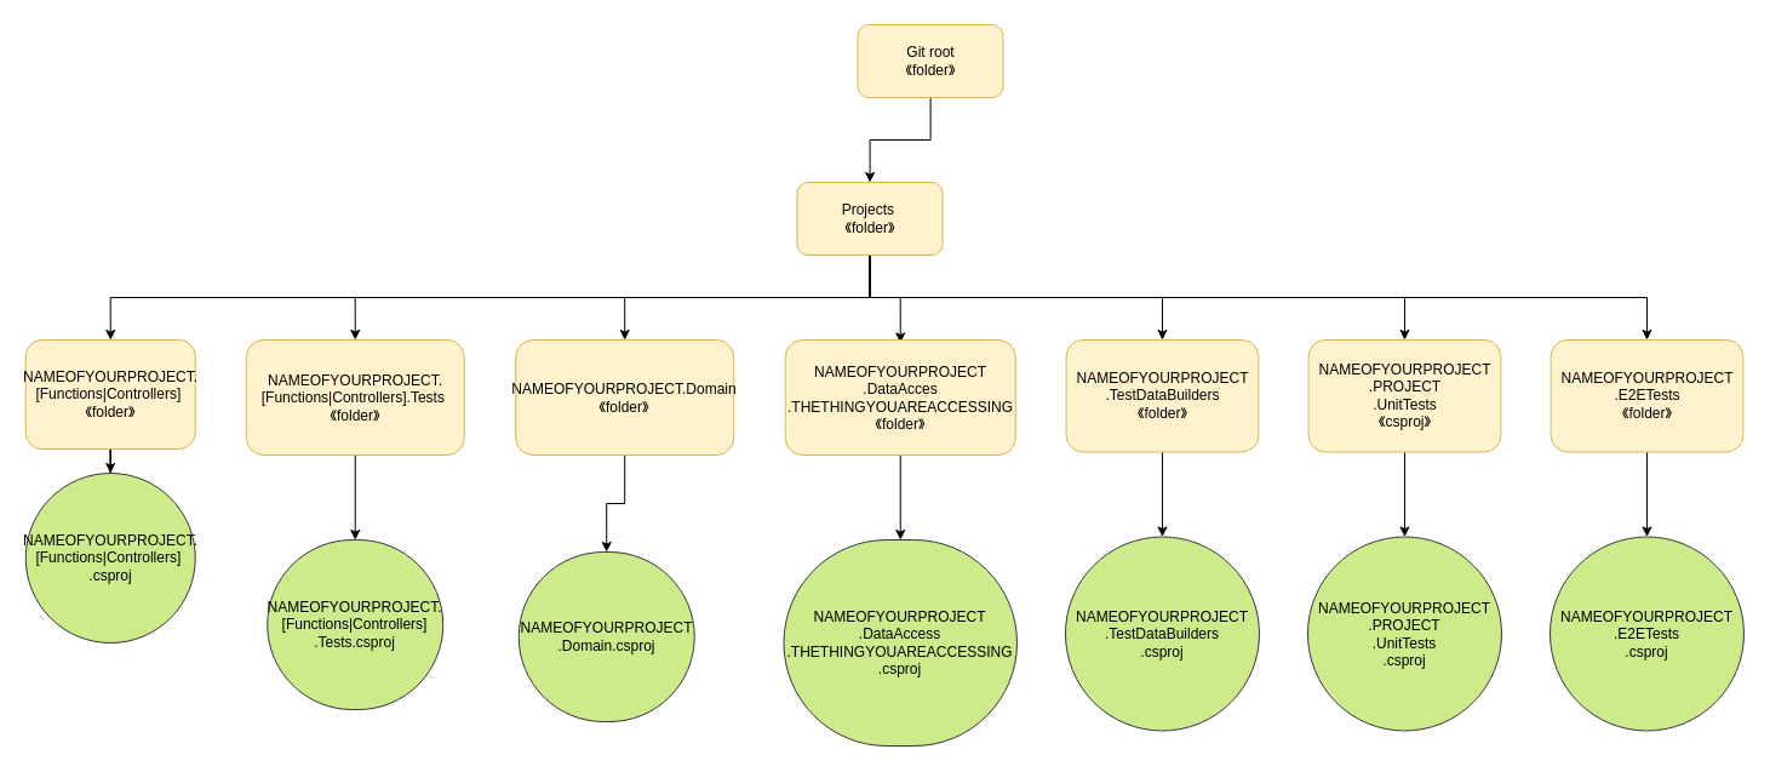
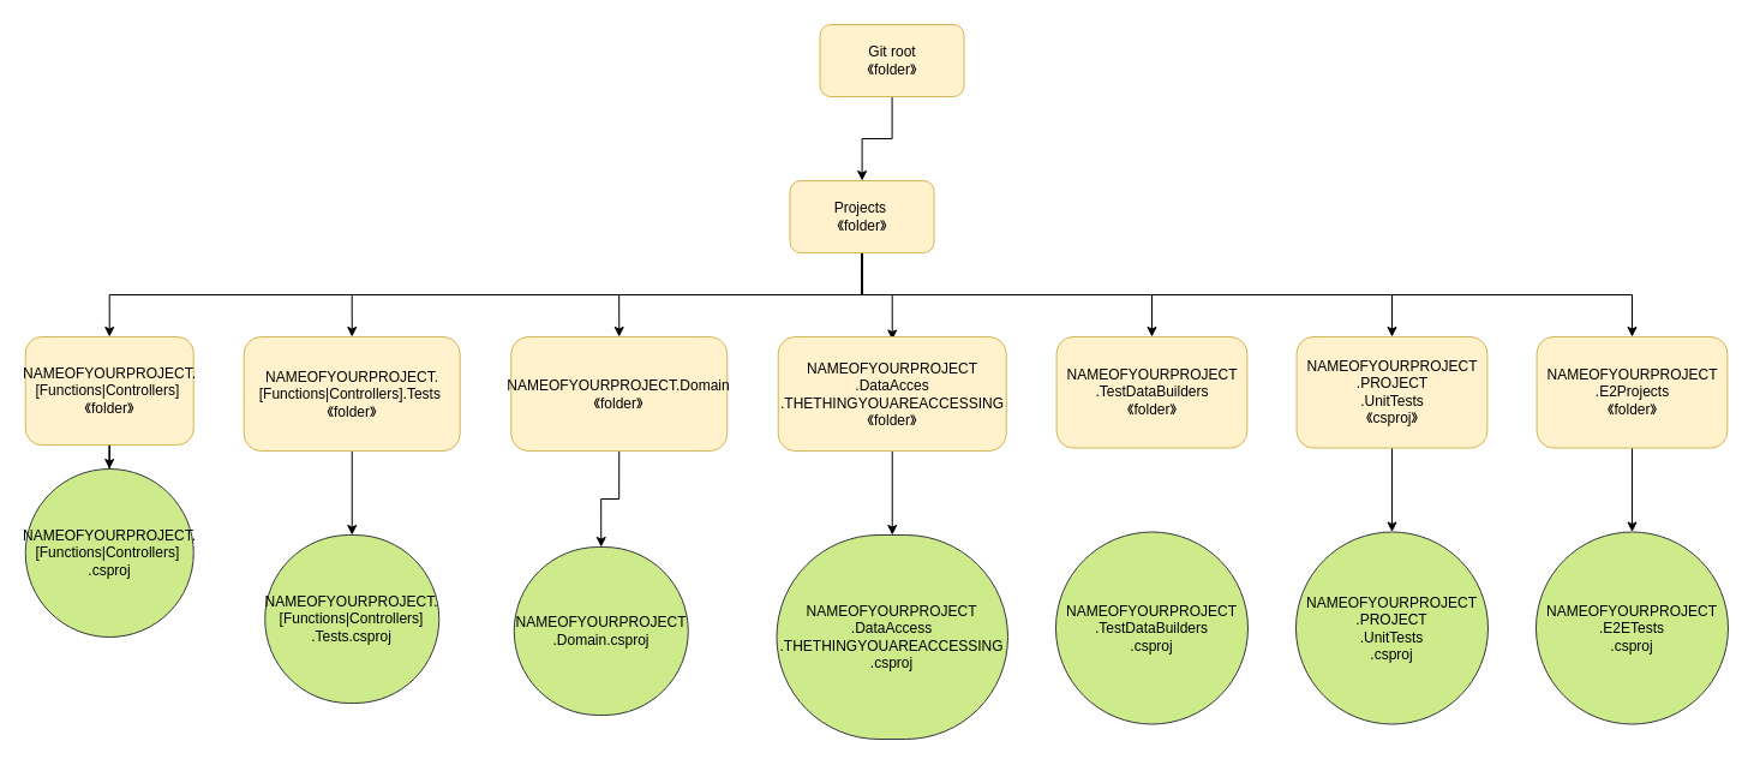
  <mxCell id="0" />
  <mxCell id="1" parent="0" />
  <mxCell id="2" style="edgeStyle=orthogonalEdgeStyle;rounded=0;orthogonalLoop=1;jettySize=auto;html=1;orthogonal=1;" parent="1" source="3" target="11" edge="1"><mxGeometry relative="1" as="geometry" /></mxCell>
- <mxCell id="3" value="Git root &lt;br&gt;《folder》" style="rounded=1;whiteSpace=wrap;html=1;fillColor=#fff2cc;strokeColor=#d6b656;" parent="1" vertex="1"><mxGeometry x="707.557" y="20" width="120" height="60" as="geometry" /></mxCell>
+ <mxCell id="3" value="Git root &lt;br&gt;《folder》" style="rounded=1;whiteSpace=wrap;html=1;fillColor=#fff2cc;strokeColor=#d6b656;" parent="1" vertex="1"><mxGeometry x="682.557" width="120" height="60" as="geometry" y="20" /></mxCell>
  <mxCell id="4" value="" style="edgeStyle=orthogonalEdgeStyle;orthogonalLoop=1;jettySize=auto;html=1;orthogonal=1;entryX=0.5;entryY=0;entryDx=0;entryDy=0;jumpStyle=none;rounded=0;snapToPoint=1;bendable=0;noJump=0;exitX=0.5;exitY=1;exitDx=0;exitDy=0;" parent="1" source="11" target="13" edge="1"><mxGeometry relative="1" as="geometry" /></mxCell>
  <mxCell id="5" style="edgeStyle=orthogonalEdgeStyle;rounded=0;orthogonalLoop=1;jettySize=auto;html=1;entryX=0.5;entryY=0;entryDx=0;entryDy=0;orthogonal=1;exitX=0.5;exitY=1;exitDx=0;exitDy=0;" parent="1" source="11" target="15" edge="1"><mxGeometry relative="1" as="geometry" /></mxCell>
  <mxCell id="6" style="edgeStyle=orthogonalEdgeStyle;rounded=0;orthogonalLoop=1;jettySize=auto;html=1;entryX=0.5;entryY=0;entryDx=0;entryDy=0;exitX=0.5;exitY=1;exitDx=0;exitDy=0;orthogonal=1;" parent="1" source="11" target="19" edge="1"><mxGeometry relative="1" as="geometry" /></mxCell>
  <mxCell id="7" style="edgeStyle=orthogonalEdgeStyle;rounded=0;orthogonalLoop=1;jettySize=auto;html=1;entryX=0.5;entryY=0.026;entryDx=0;entryDy=0;entryPerimeter=0;exitX=0.5;exitY=1;exitDx=0;exitDy=0;orthogonal=1;" parent="1" source="11" target="22" edge="1"><mxGeometry relative="1" as="geometry"><mxPoint x="-415" y="200" as="sourcePoint" /><mxPoint x="95" y="230" as="targetPoint" /></mxGeometry></mxCell>
  <mxCell id="8" style="edgeStyle=orthogonalEdgeStyle;rounded=0;orthogonalLoop=1;jettySize=auto;html=1;entryX=0.5;entryY=0;entryDx=0;entryDy=0;exitX=0.5;exitY=1;exitDx=0;exitDy=0;orthogonal=1;" edge="1" parent="1" source="11" target="25"><mxGeometry relative="1" as="geometry" /></mxCell>
  <mxCell id="9" style="edgeStyle=orthogonalEdgeStyle;rounded=0;orthogonalLoop=1;jettySize=auto;html=1;exitX=0.5;exitY=1;exitDx=0;exitDy=0;orthogonal=1;" edge="1" parent="1" source="11" target="28"><mxGeometry relative="1" as="geometry" /></mxCell>
  <mxCell id="10" style="edgeStyle=orthogonalEdgeStyle;rounded=0;orthogonalLoop=1;jettySize=auto;html=1;exitX=0.5;exitY=1;exitDx=0;exitDy=0;orthogonal=1;" edge="1" parent="1" source="11" target="31"><mxGeometry relative="1" as="geometry" /></mxCell>
  <mxCell id="11" value="Projects&amp;nbsp;&lt;br&gt;《folder》" style="rounded=1;whiteSpace=wrap;html=1;fillColor=#fff2cc;strokeColor=#d6b656;" parent="1" vertex="1"><mxGeometry x="657.557" y="150" width="120" height="60" as="geometry" /></mxCell>
  <mxCell id="12" style="edgeStyle=orthogonalEdgeStyle;rounded=0;orthogonalLoop=1;jettySize=auto;html=1;orthogonal=1;" parent="1" source="13" target="16" edge="1"><mxGeometry relative="1" as="geometry" /></mxCell>
  <mxCell id="13" value="NAMEOFYOURPROJECT.[Functions|Controllers]&amp;nbsp;&lt;br&gt;《folder》" style="rounded=1;whiteSpace=wrap;html=1;fillColor=#fff2cc;strokeColor=#d6b656;" parent="1" vertex="1"><mxGeometry x="20.744" y="280" width="140" height="90" as="geometry" /></mxCell>
  <mxCell id="14" style="edgeStyle=orthogonalEdgeStyle;rounded=0;orthogonalLoop=1;jettySize=auto;html=1;entryX=0.5;entryY=0;entryDx=0;entryDy=0;orthogonal=1;" parent="1" source="15" target="17" edge="1"><mxGeometry relative="1" as="geometry" /></mxCell>
  <mxCell id="15" value="NAMEOFYOURPROJECT.[Functions|Controllers].Tests&amp;nbsp;&lt;br&gt;《folder》" style="rounded=1;whiteSpace=wrap;html=1;fillColor=#fff2cc;strokeColor=#d6b656;treeMoving=0;deletable=0;treeFolding=0;comic=0;autosize=0;" parent="1" vertex="1"><mxGeometry x="202.744" y="280" width="180" height="95" as="geometry" /></mxCell>
  <mxCell id="16" value="NAMEOFYOURPROJECT.[Functions|Controllers]&amp;nbsp;&lt;br&gt;.csproj" style="rounded=1;whiteSpace=wrap;html=1;fillColor=#cdeb8b;strokeColor=#36393d;arcSize=50;" parent="1" vertex="1"><mxGeometry x="20.744" y="390" width="140" height="140" as="geometry" /></mxCell>
  <mxCell id="17" value="NAMEOFYOURPROJECT.[Functions|Controllers]&lt;br&gt;.Tests.csproj" style="rounded=1;whiteSpace=wrap;html=1;fillColor=#cdeb8b;strokeColor=#36393d;treeMoving=0;deletable=0;treeFolding=0;comic=0;autosize=0;arcSize=50;" parent="1" vertex="1"><mxGeometry x="220.244" y="445" width="145" height="140" as="geometry" /></mxCell>
  <mxCell id="18" style="edgeStyle=orthogonalEdgeStyle;rounded=0;orthogonalLoop=1;jettySize=auto;html=1;entryX=0.5;entryY=0;entryDx=0;entryDy=0;orthogonal=1;exitX=0.5;exitY=1;exitDx=0;exitDy=0;" parent="1" source="19" target="20" edge="1"><mxGeometry relative="1" as="geometry" /></mxCell>
  <mxCell id="19" value="NAMEOFYOURPROJECT.Domain&lt;br&gt;《folder》" style="rounded=1;whiteSpace=wrap;html=1;fillColor=#fff2cc;strokeColor=#d6b656;treeMoving=0;deletable=0;treeFolding=0;comic=0;autosize=0;" parent="1" vertex="1"><mxGeometry x="425.244" y="280" width="180" height="95" as="geometry" /></mxCell>
  <mxCell id="20" value="NAMEOFYOURPROJECT&lt;br&gt;.Domain.csproj" style="rounded=1;whiteSpace=wrap;html=1;fillColor=#cdeb8b;strokeColor=#36393d;treeMoving=0;deletable=0;treeFolding=0;comic=0;autosize=0;arcSize=50;" parent="1" vertex="1"><mxGeometry x="427.744" y="455" width="145" height="140" as="geometry" /></mxCell>
  <mxCell id="21" style="edgeStyle=orthogonalEdgeStyle;rounded=0;orthogonalLoop=1;jettySize=auto;html=1;entryX=0.5;entryY=0;entryDx=0;entryDy=0;orthogonal=1;exitX=0.5;exitY=1;exitDx=0;exitDy=0;" parent="1" source="22" target="23" edge="1"><mxGeometry relative="1" as="geometry" /></mxCell>
  <mxCell id="22" value="NAMEOFYOURPROJECT&lt;br&gt;.DataAcces&lt;br&gt;.THETHINGYOUAREACCESSING&lt;br&gt;《folder》" style="rounded=1;whiteSpace=wrap;html=1;fillColor=#fff2cc;strokeColor=#d6b656;treeMoving=0;deletable=0;treeFolding=0;comic=0;autosize=0;" parent="1" vertex="1"><mxGeometry x="647.744" y="280" width="190" height="95" as="geometry" /></mxCell>
  <mxCell id="23" value="NAMEOFYOURPROJECT&lt;br&gt;.DataAccess&lt;br&gt;.THETHINGYOUAREACCESSING&lt;br&gt;.csproj" style="rounded=1;whiteSpace=wrap;html=1;fillColor=#cdeb8b;strokeColor=#36393d;treeMoving=0;deletable=0;treeFolding=0;comic=0;autosize=0;arcSize=50;" parent="1" vertex="1"><mxGeometry x="646.494" y="445" width="192.5" height="170" as="geometry" /></mxCell>
- <mxCell id="24" style="edgeStyle=orthogonalEdgeStyle;rounded=0;orthogonalLoop=1;jettySize=auto;html=1;entryX=0.5;entryY=0;entryDx=0;entryDy=0;orthogonal=1;exitX=0.5;exitY=1;exitDx=0;exitDy=0;" edge="1" parent="1" source="25" target="26"><mxGeometry relative="1" as="geometry" /></mxCell>
  <mxCell id="25" value="NAMEOFYOURPROJECT&lt;br&gt;.TestDataBuilders&lt;br&gt;《folder》" style="rounded=1;whiteSpace=wrap;html=1;fillColor=#fff2cc;strokeColor=#d6b656;treeMoving=0;deletable=0;treeFolding=0;comic=0;autosize=0;" vertex="1" parent="1"><mxGeometry x="879.619" y="280" width="158.75" height="92.5" as="geometry" /></mxCell>
  <mxCell id="26" value="NAMEOFYOURPROJECT&lt;br&gt;.TestDataBuilders&lt;br&gt;.csproj" style="rounded=1;whiteSpace=wrap;html=1;fillColor=#cdeb8b;strokeColor=#36393d;treeMoving=0;deletable=0;treeFolding=0;comic=0;autosize=0;arcSize=50;" vertex="1" parent="1"><mxGeometry x="878.994" y="442.5" width="160" height="160" as="geometry" /></mxCell>
  <mxCell id="27" style="edgeStyle=orthogonalEdgeStyle;rounded=0;orthogonalLoop=1;jettySize=auto;html=1;entryX=0.5;entryY=0;entryDx=0;entryDy=0;orthogonal=1;" edge="1" parent="1" source="28" target="29"><mxGeometry relative="1" as="geometry" /></mxCell>
  <mxCell id="28" value="NAMEOFYOURPROJECT&lt;br&gt;&lt;div&gt;.PROJECT&lt;/div&gt;&lt;div&gt;.UnitTests&lt;br&gt;&lt;/div&gt;《csproj》" style="rounded=1;whiteSpace=wrap;html=1;fillColor=#fff2cc;strokeColor=#d6b656;treeMoving=0;deletable=0;treeFolding=0;comic=0;autosize=0;" vertex="1" parent="1"><mxGeometry x="1079.619" y="280" width="158.75" height="92.5" as="geometry" /></mxCell>
  <mxCell id="29" value="NAMEOFYOURPROJECT&lt;br&gt;&lt;div&gt;.PROJECT&lt;/div&gt;.UnitTests&lt;br&gt;.csproj" style="rounded=1;whiteSpace=wrap;html=1;fillColor=#cdeb8b;strokeColor=#36393d;treeMoving=0;deletable=0;treeFolding=0;comic=0;autosize=0;arcSize=50;" vertex="1" parent="1"><mxGeometry x="1078.994" y="442.5" width="160" height="160" as="geometry" /></mxCell>
  <mxCell id="30" style="edgeStyle=orthogonalEdgeStyle;rounded=0;orthogonalLoop=1;jettySize=auto;html=1;entryX=0.5;entryY=0;entryDx=0;entryDy=0;orthogonal=1;" edge="1" parent="1" source="31" target="32"><mxGeometry relative="1" as="geometry" /></mxCell>
- <mxCell id="31" value="NAMEOFYOURPROJECT&lt;br&gt;&lt;div&gt;.E2ETests&lt;/div&gt;《folder》" style="rounded=1;whiteSpace=wrap;html=1;fillColor=#fff2cc;strokeColor=#d6b656;treeMoving=0;deletable=0;treeFolding=0;comic=0;autosize=0;" vertex="1" parent="1"><mxGeometry x="1279.619" y="280" width="158.75" height="92.5" as="geometry" /></mxCell>
+ <mxCell id="31" value="NAMEOFYOURPROJECT&lt;br&gt;&lt;div&gt;.E2Projects&lt;/div&gt;《folder》" style="rounded=1;whiteSpace=wrap;html=1;fillColor=#fff2cc;strokeColor=#d6b656;treeMoving=0;deletable=0;treeFolding=0;comic=0;autosize=0;" vertex="1" parent="1"><mxGeometry x="1279.619" y="280" width="158.75" height="92.5" as="geometry" /></mxCell>
  <mxCell id="32" value="NAMEOFYOURPROJECT&lt;br&gt;&lt;div&gt;.E2ETests&lt;br&gt;&lt;/div&gt;.csproj" style="rounded=1;whiteSpace=wrap;html=1;fillColor=#cdeb8b;strokeColor=#36393d;treeMoving=0;deletable=0;treeFolding=0;comic=0;autosize=0;arcSize=50;" vertex="1" parent="1"><mxGeometry x="1278.994" y="442.5" width="160" height="160" as="geometry" /></mxCell>
